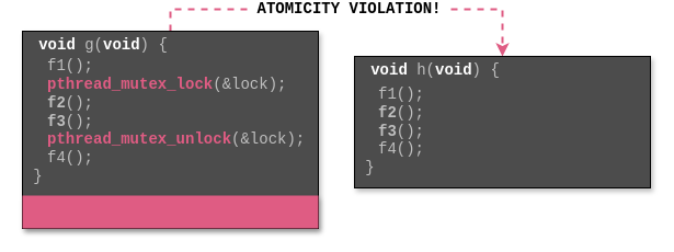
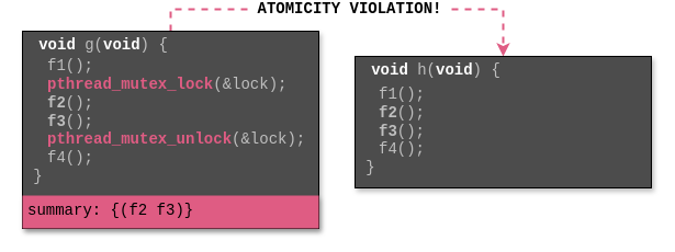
  <mxCell id="0" />
  <mxCell id="1" parent="0" />
  <mxCell id="2" value="&amp;nbsp;ATOMICITY VIOLATION!&amp;nbsp;" style="edgeStyle=orthogonalEdgeStyle;rounded=0;orthogonalLoop=1;jettySize=auto;exitX=0.5;exitY=0;exitDx=0;exitDy=0;entryX=0.5;entryY=0;entryDx=0;entryDy=0;fontFamily=Courier New;fontSize=14;fontColor=#000000;dashed=1;strokeWidth=2;strokeColor=#DF5C83;startArrow=none;startFill=0;fontStyle=1;spacingTop=0;spacingLeft=0;html=1;labelBorderColor=none;labelBackgroundColor=#ffffff;" edge="1" parent="1" source="3" target="9"><mxGeometry relative="1" as="geometry" /></mxCell>
  <mxCell id="3" value="" style="rounded=0;whiteSpace=wrap;html=1;fillColor=#4C4C4C;shadow=1;" vertex="1" parent="1"><mxGeometry x="20" y="20" width="270" height="180" as="geometry" /></mxCell>
  <mxCell id="4" value="" style="rounded=0;whiteSpace=wrap;html=1;shadow=1;fillColor=#DF5C83;strokeColor=none;" vertex="1" parent="1"><mxGeometry x="20" y="170" width="270" height="30" as="geometry" /></mxCell>
  <mxCell id="5" value="&lt;b style=&quot;font-size: 14px&quot;&gt;void &lt;/b&gt;&lt;span style=&quot;font-size: 14px&quot;&gt;&lt;font color=&quot;#bfbfbf&quot;&gt;g(&lt;/font&gt;&lt;/span&gt;&lt;b style=&quot;font-size: 14px&quot;&gt;void&lt;/b&gt;&lt;span style=&quot;font-size: 14px&quot;&gt;&lt;font color=&quot;#bfbfbf&quot;&gt;)&amp;nbsp;&lt;/font&gt;&lt;/span&gt;&lt;span style=&quot;font-size: 14px&quot;&gt;&lt;font color=&quot;#bfbfbf&quot;&gt;{&lt;/font&gt;&lt;/span&gt;" style="text;html=1;strokeColor=none;fillColor=none;align=center;verticalAlign=middle;whiteSpace=wrap;rounded=0;shadow=1;fontColor=#FFFFFF;fontFamily=Courier New;fontSize=14;" vertex="1" parent="1"><mxGeometry x="28" y="23" width="132" height="20" as="geometry" /></mxCell>
  <mxCell id="6" value="&lt;span style=&quot;font-size: 14px&quot;&gt;}&lt;/span&gt;" style="text;html=1;strokeColor=none;fillColor=none;align=center;verticalAlign=middle;whiteSpace=wrap;rounded=0;shadow=1;fontColor=#BFBFBF;fontFamily=Courier New;fontSize=14;fontStyle=0" vertex="1" parent="1"><mxGeometry x="24" y="143" width="21" height="20" as="geometry" /></mxCell>
  <mxCell id="7" value="&lt;div style=&quot;text-align: left&quot;&gt;&lt;span&gt;f1();&lt;/span&gt;&lt;/div&gt;&lt;div style=&quot;text-align: left&quot;&gt;&lt;font color=&quot;#df5c83&quot;&gt;&lt;b&gt;pthread_mutex_lock&lt;/b&gt;&lt;/font&gt;(&amp;amp;lock);&lt;/div&gt;&lt;div style=&quot;text-align: left&quot;&gt;&lt;b&gt;f2&lt;/b&gt;();&lt;/div&gt;&lt;div style=&quot;text-align: left&quot;&gt;&lt;b&gt;f3&lt;/b&gt;();&lt;/div&gt;&lt;div style=&quot;text-align: left&quot;&gt;&lt;font color=&quot;#df5c83&quot;&gt;&lt;b&gt;pthread_mutex_unlock&lt;/b&gt;&lt;/font&gt;(&amp;amp;lock);&lt;/div&gt;&lt;div style=&quot;text-align: left&quot;&gt;f4();&lt;/div&gt;" style="text;html=1;strokeColor=none;fillColor=none;align=left;verticalAlign=middle;whiteSpace=wrap;rounded=0;shadow=1;fontColor=#BFBFBF;fontFamily=Courier New;fontSize=14;fontStyle=0" vertex="1" parent="1"><mxGeometry x="41" y="42" width="240" height="104" as="geometry" /></mxCell>
+ <mxCell id="8" value="&lt;div style=&quot;text-align: left&quot;&gt;&lt;span&gt;summary: {(f2 f3)}&lt;/span&gt;&lt;/div&gt;" style="text;html=1;strokeColor=none;fillColor=none;align=left;verticalAlign=middle;whiteSpace=wrap;rounded=0;shadow=1;fontColor=#000000;fontFamily=Courier New;fontSize=14;fontStyle=0" vertex="1" parent="1"><mxGeometry x="23" y="174" width="257" height="20" as="geometry" /></mxCell>
  <mxCell id="9" value="" style="rounded=0;whiteSpace=wrap;html=1;fillColor=#4C4C4C;shadow=1;" vertex="1" parent="1"><mxGeometry x="323" y="43" width="270" height="120" as="geometry" /></mxCell>
  <mxCell id="10" value="&lt;span style=&quot;font-size: 14px&quot;&gt;&lt;b&gt;void &lt;/b&gt;&lt;font color=&quot;#bfbfbf&quot;&gt;h&lt;/font&gt;&lt;/span&gt;&lt;span style=&quot;font-size: 14px&quot;&gt;&lt;font color=&quot;#bfbfbf&quot;&gt;(&lt;/font&gt;&lt;/span&gt;&lt;b style=&quot;font-size: 14px&quot;&gt;void&lt;/b&gt;&lt;span style=&quot;font-size: 14px&quot;&gt;&lt;font color=&quot;#bfbfbf&quot;&gt;)&amp;nbsp;&lt;/font&gt;&lt;/span&gt;&lt;span style=&quot;font-size: 14px&quot;&gt;&lt;font color=&quot;#bfbfbf&quot;&gt;{&lt;/font&gt;&lt;/span&gt;" style="text;html=1;strokeColor=none;fillColor=none;align=center;verticalAlign=middle;whiteSpace=wrap;rounded=0;shadow=1;fontColor=#FFFFFF;fontFamily=Courier New;fontSize=14;" vertex="1" parent="1"><mxGeometry x="331" y="46" width="132" height="20" as="geometry" /></mxCell>
  <mxCell id="11" value="&lt;span style=&quot;font-size: 14px&quot;&gt;}&lt;/span&gt;" style="text;html=1;strokeColor=none;fillColor=none;align=center;verticalAlign=middle;whiteSpace=wrap;rounded=0;shadow=1;fontColor=#BFBFBF;fontFamily=Courier New;fontSize=14;fontStyle=0" vertex="1" parent="1"><mxGeometry x="327" y="135" width="21" height="20" as="geometry" /></mxCell>
  <mxCell id="12" value="&lt;div style=&quot;text-align: left&quot;&gt;&lt;span&gt;f1();&lt;/span&gt;&lt;/div&gt;&lt;div style=&quot;text-align: left&quot;&gt;&lt;b&gt;f2&lt;/b&gt;();&lt;/div&gt;&lt;div style=&quot;text-align: left&quot;&gt;&lt;b&gt;f3&lt;/b&gt;();&lt;/div&gt;&lt;div style=&quot;text-align: left&quot;&gt;f4();&lt;/div&gt;" style="text;html=1;strokeColor=none;fillColor=none;align=left;verticalAlign=middle;whiteSpace=wrap;rounded=0;shadow=1;fontColor=#BFBFBF;fontFamily=Courier New;fontSize=14;fontStyle=0" vertex="1" parent="1"><mxGeometry x="343" y="65" width="240" height="75" as="geometry" /></mxCell>
